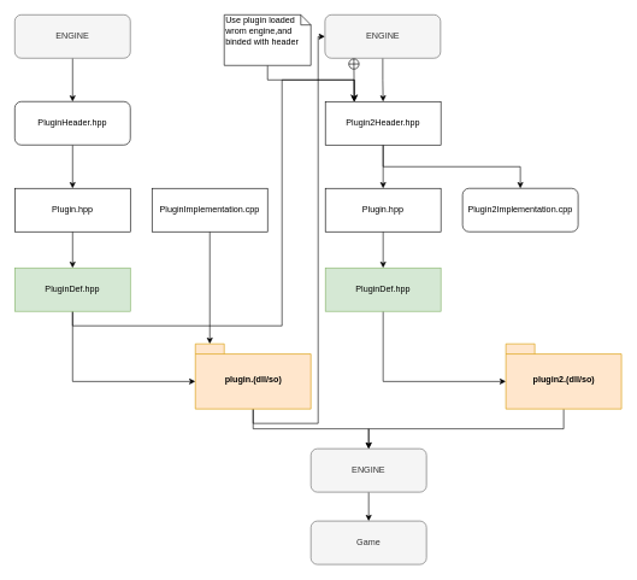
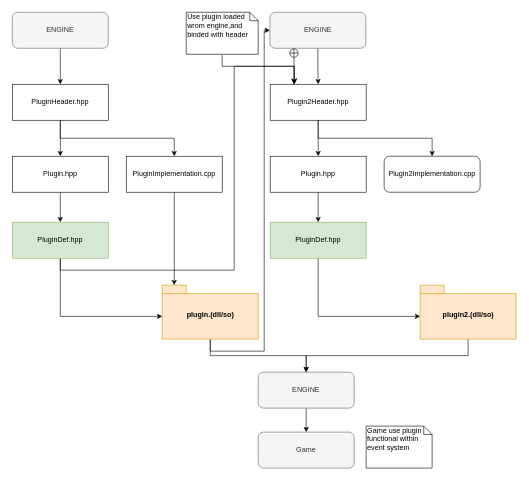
  <mxCell id="0" />
  <mxCell id="1" parent="0" />
  <mxCell id="2" style="edgeStyle=orthogonalEdgeStyle;rounded=0;orthogonalLoop=1;jettySize=auto;html=1;exitX=0.5;exitY=1;exitDx=0;exitDy=0;entryX=0.5;entryY=0;entryDx=0;entryDy=0;" parent="1" source="3" target="6" edge="1"><mxGeometry relative="1" as="geometry" /></mxCell>
  <mxCell id="3" value="Plugin.hpp" style="rounded=0;whiteSpace=wrap;html=1;" parent="1" vertex="1"><mxGeometry x="20" y="260" width="160" height="60" as="geometry" /></mxCell>
  <mxCell id="4" style="edgeStyle=orthogonalEdgeStyle;rounded=0;orthogonalLoop=1;jettySize=auto;html=1;exitX=0.5;exitY=1;exitDx=0;exitDy=0;entryX=0.25;entryY=0;entryDx=0;entryDy=0;" parent="1" source="6" target="19" edge="1"><mxGeometry relative="1" as="geometry"><Array as="points"><mxPoint x="100" y="450" /><mxPoint x="390" y="450" /><mxPoint x="390" y="110" /><mxPoint x="490" y="110" /></Array></mxGeometry></mxCell>
  <mxCell id="5" style="edgeStyle=orthogonalEdgeStyle;rounded=0;orthogonalLoop=1;jettySize=auto;html=1;exitX=0.5;exitY=1;exitDx=0;exitDy=0;entryX=0;entryY=0;entryDx=0;entryDy=52;entryPerimeter=0;" parent="1" source="6" target="16" edge="1"><mxGeometry relative="1" as="geometry" /></mxCell>
  <mxCell id="6" value="PluginDef.hpp" style="rounded=0;whiteSpace=wrap;html=1;fillColor=#d5e8d4;strokeColor=#82b366;" parent="1" vertex="1"><mxGeometry x="20" y="370" width="160" height="60" as="geometry" /></mxCell>
  <mxCell id="7" style="edgeStyle=orthogonalEdgeStyle;rounded=0;orthogonalLoop=1;jettySize=auto;html=1;exitX=0.5;exitY=1;exitDx=0;exitDy=0;" parent="1" source="9" target="3" edge="1"><mxGeometry relative="1" as="geometry" /></mxCell>
- <mxCell id="9" value="PluginHeader.hpp&lt;br&gt;" style="whiteSpace=wrap;html=1;rounded=1;" parent="1" vertex="1"><mxGeometry x="20" y="140" width="160" height="60" as="geometry" /></mxCell>
+ <mxCell id="8" style="edgeStyle=orthogonalEdgeStyle;rounded=0;orthogonalLoop=1;jettySize=auto;html=1;exitX=0.5;exitY=1;exitDx=0;exitDy=0;" parent="1" source="9" target="11" edge="1"><mxGeometry relative="1" as="geometry" /></mxCell>
+ <mxCell id="9" value="PluginHeader.hpp&lt;br&gt;" style="rounded=0;whiteSpace=wrap;html=1;" parent="1" vertex="1"><mxGeometry x="20" y="140" width="160" height="60" as="geometry" /></mxCell>
  <mxCell id="10" style="edgeStyle=orthogonalEdgeStyle;rounded=0;orthogonalLoop=1;jettySize=auto;html=1;exitX=0.5;exitY=1;exitDx=0;exitDy=0;entryX=0;entryY=0;entryDx=20;entryDy=0;entryPerimeter=0;" parent="1" source="11" target="16" edge="1"><mxGeometry relative="1" as="geometry" /></mxCell>
  <mxCell id="11" value="PluginImplementation.cpp" style="rounded=0;whiteSpace=wrap;html=1;" parent="1" vertex="1"><mxGeometry x="210" y="260" width="160" height="60" as="geometry" /></mxCell>
  <mxCell id="12" style="edgeStyle=orthogonalEdgeStyle;rounded=0;orthogonalLoop=1;jettySize=auto;html=1;exitX=0.5;exitY=1;exitDx=0;exitDy=0;" parent="1" source="13" target="9" edge="1"><mxGeometry relative="1" as="geometry" /></mxCell>
  <mxCell id="13" value="ENGINE" style="rounded=1;whiteSpace=wrap;html=1;fillColor=#f5f5f5;strokeColor=#666666;fontColor=#333333;" parent="1" vertex="1"><mxGeometry x="20" y="20" width="160" height="60" as="geometry" /></mxCell>
  <mxCell id="14" style="edgeStyle=orthogonalEdgeStyle;rounded=0;orthogonalLoop=1;jettySize=auto;html=1;exitX=0.5;exitY=1;exitDx=0;exitDy=0;exitPerimeter=0;entryX=0;entryY=0.5;entryDx=0;entryDy=0;" parent="1" source="16" target="21" edge="1"><mxGeometry relative="1" as="geometry"><Array as="points"><mxPoint x="350" y="585" /><mxPoint x="440" y="585" /><mxPoint x="440" y="50" /></Array></mxGeometry></mxCell>
  <mxCell id="15" style="edgeStyle=orthogonalEdgeStyle;rounded=0;orthogonalLoop=1;jettySize=auto;html=1;exitX=0.5;exitY=1;exitDx=0;exitDy=0;exitPerimeter=0;" parent="1" source="16" target="31" edge="1"><mxGeometry relative="1" as="geometry" /></mxCell>
  <mxCell id="16" value="plugin.(dll/so)" style="shape=folder;fontStyle=1;spacingTop=10;tabWidth=40;tabHeight=14;tabPosition=left;html=1;fillColor=#ffe6cc;strokeColor=#d79b00;" parent="1" vertex="1"><mxGeometry x="270" y="475" width="160" height="90" as="geometry" /></mxCell>
  <mxCell id="17" style="edgeStyle=orthogonalEdgeStyle;rounded=0;orthogonalLoop=1;jettySize=auto;html=1;exitX=0.5;exitY=1;exitDx=0;exitDy=0;entryX=0.5;entryY=0;entryDx=0;entryDy=0;" parent="1" source="19" target="24" edge="1"><mxGeometry relative="1" as="geometry" /></mxCell>
  <mxCell id="18" style="edgeStyle=orthogonalEdgeStyle;rounded=0;orthogonalLoop=1;jettySize=auto;html=1;exitX=0.5;exitY=1;exitDx=0;exitDy=0;" parent="1" source="19" target="27" edge="1"><mxGeometry relative="1" as="geometry" /></mxCell>
  <mxCell id="19" value="Plugin2Header.hpp&lt;br&gt;" style="rounded=0;whiteSpace=wrap;html=1;" parent="1" vertex="1"><mxGeometry x="450" y="140" width="160" height="60" as="geometry" /></mxCell>
  <mxCell id="20" style="edgeStyle=orthogonalEdgeStyle;rounded=0;orthogonalLoop=1;jettySize=auto;html=1;exitX=0.5;exitY=1;exitDx=0;exitDy=0;entryX=0.5;entryY=0;entryDx=0;entryDy=0;" parent="1" source="21" target="19" edge="1"><mxGeometry relative="1" as="geometry"><Array as="points"><mxPoint x="529" y="110" /></Array></mxGeometry></mxCell>
  <mxCell id="21" value="ENGINE" style="rounded=1;whiteSpace=wrap;html=1;fillColor=#f5f5f5;strokeColor=#666666;fontColor=#333333;" parent="1" vertex="1"><mxGeometry x="449.5" y="20" width="160" height="60" as="geometry" /></mxCell>
  <mxCell id="22" value="" style="endArrow=open;startArrow=circlePlus;endFill=0;startFill=0;endSize=8;html=1;entryX=0.25;entryY=0;entryDx=0;entryDy=0;exitX=0.25;exitY=1;exitDx=0;exitDy=0;" parent="1" target="19" edge="1" source="21"><mxGeometry width="160" relative="1" as="geometry"><mxPoint x="490" y="83" as="sourcePoint" /><mxPoint x="770" y="340" as="targetPoint" /></mxGeometry></mxCell>
  <mxCell id="23" style="edgeStyle=orthogonalEdgeStyle;rounded=0;orthogonalLoop=1;jettySize=auto;html=1;exitX=0.5;exitY=1;exitDx=0;exitDy=0;entryX=0.5;entryY=0;entryDx=0;entryDy=0;" parent="1" source="24" target="26" edge="1"><mxGeometry relative="1" as="geometry" /></mxCell>
  <mxCell id="24" value="Plugin.hpp" style="rounded=0;whiteSpace=wrap;html=1;" parent="1" vertex="1"><mxGeometry x="450" y="260" width="160" height="60" as="geometry" /></mxCell>
  <mxCell id="25" style="edgeStyle=orthogonalEdgeStyle;rounded=0;orthogonalLoop=1;jettySize=auto;html=1;exitX=0.5;exitY=1;exitDx=0;exitDy=0;entryX=0;entryY=0;entryDx=0;entryDy=52;entryPerimeter=0;" parent="1" source="26" target="29" edge="1"><mxGeometry relative="1" as="geometry" /></mxCell>
  <mxCell id="26" value="PluginDef.hpp" style="rounded=0;whiteSpace=wrap;html=1;fillColor=#d5e8d4;strokeColor=#82b366;" parent="1" vertex="1"><mxGeometry x="450" y="370" width="160" height="60" as="geometry" /></mxCell>
  <mxCell id="27" value="Plugin2Implementation.cpp" style="whiteSpace=wrap;html=1;rounded=1;" parent="1" vertex="1"><mxGeometry x="640" y="260" width="160" height="60" as="geometry" /></mxCell>
  <mxCell id="28" style="edgeStyle=orthogonalEdgeStyle;rounded=0;orthogonalLoop=1;jettySize=auto;html=1;exitX=0.5;exitY=1;exitDx=0;exitDy=0;exitPerimeter=0;" parent="1" source="29" target="31" edge="1"><mxGeometry relative="1" as="geometry" /></mxCell>
  <mxCell id="29" value="plugin2.(dll/so)" style="shape=folder;fontStyle=1;spacingTop=10;tabWidth=40;tabHeight=14;tabPosition=left;html=1;fillColor=#ffe6cc;strokeColor=#d79b00;" parent="1" vertex="1"><mxGeometry x="700" y="475" width="160" height="90" as="geometry" /></mxCell>
  <mxCell id="30" style="edgeStyle=orthogonalEdgeStyle;rounded=0;orthogonalLoop=1;jettySize=auto;html=1;exitX=0.5;exitY=1;exitDx=0;exitDy=0;entryX=0.5;entryY=0;entryDx=0;entryDy=0;" parent="1" source="31" target="32" edge="1"><mxGeometry relative="1" as="geometry" /></mxCell>
  <mxCell id="31" value="ENGINE" style="rounded=1;whiteSpace=wrap;html=1;fillColor=#f5f5f5;strokeColor=#666666;fontColor=#333333;" parent="1" vertex="1"><mxGeometry x="430" y="620" width="160" height="60" as="geometry" /></mxCell>
  <mxCell id="32" value="Game" style="rounded=1;whiteSpace=wrap;html=1;fillColor=#f5f5f5;strokeColor=#666666;fontColor=#333333;" parent="1" vertex="1"><mxGeometry x="430" y="720" width="160" height="60" as="geometry" /></mxCell>
+ <mxCell id="33" value="Game use plugin functional within event system" style="shape=note;whiteSpace=wrap;html=1;size=14;verticalAlign=top;align=left;spacingTop=-6;" parent="1" vertex="1"><mxGeometry x="610" y="710" width="110" height="70" as="geometry" /></mxCell>
  <mxCell id="34" style="edgeStyle=orthogonalEdgeStyle;rounded=0;orthogonalLoop=1;jettySize=auto;html=1;exitX=0.5;exitY=1;exitDx=0;exitDy=0;exitPerimeter=0;" edge="1" parent="1" source="35"><mxGeometry relative="1" as="geometry"><mxPoint x="490" y="140" as="targetPoint" /><Array as="points"><mxPoint x="370" y="110" /><mxPoint x="490" y="110" /></Array></mxGeometry></mxCell>
  <mxCell id="35" value="&lt;span&gt;Use plugin loaded wrom engine,and binded with header&lt;/span&gt;" style="shape=note;whiteSpace=wrap;html=1;size=14;verticalAlign=top;align=left;spacingTop=-6;" vertex="1" parent="1"><mxGeometry x="310" y="20" width="120" height="70" as="geometry" /></mxCell>
